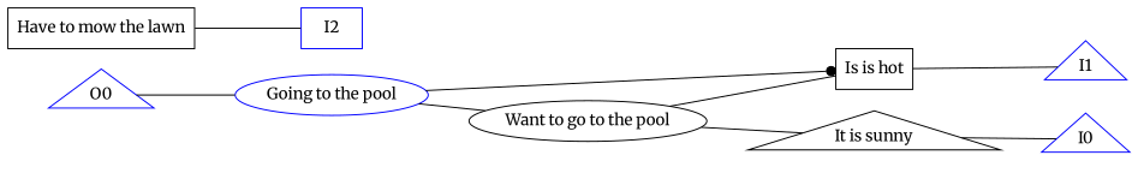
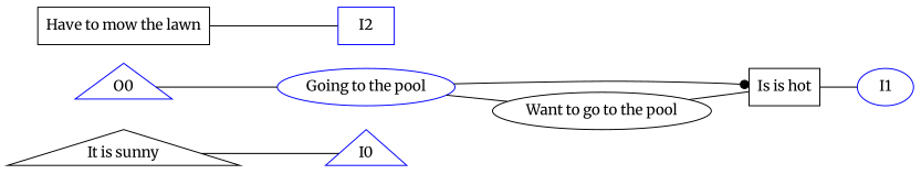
  digraph {
    fontname=Merriweather
    rankdir=LR
    node [color=blue fontname=Merriweather shape=triangle]
    edge [arrowhead=none fontname=Merriweather]
    I0
    "It is sunny" [color=""]
    "Is is hot" [shape=box color=""]
-   I1
+   I1 [shape=ellipse]
    "Have to mow the lawn" [shape=box color=""]
    I2 [shape=box]
    "Want to go to the pool" [color="" shape=""]
    "Going to the pool" [shape=""]
    O0
    "It is sunny" -> I0
    "Is is hot" -> I1
    "Have to mow the lawn" -> I2
-   "Want to go to the pool" -> "It is sunny"
    "Want to go to the pool" -> "Is is hot"
    "Going to the pool" -> "Is is hot" [arrowhead=dot]
    "Going to the pool" -> "Want to go to the pool"
    O0 -> "Going to the pool"
  }
